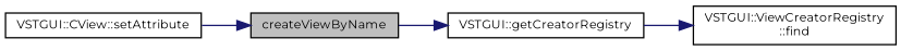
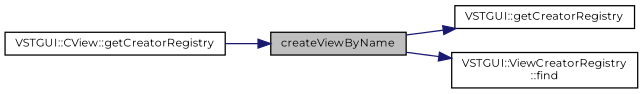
  digraph {
    fontname=Montserrat
    rankdir=LR
    node [color=black fontname=Montserrat fontsize=9 shape=record]
    edge [color=midnightblue fontname=Montserrat fontsize=9 labelfontname=Arial labelfontsize=9 style=solid]
    n1 [fillcolor=grey75 fontcolor=black height=0.2 label=createViewByName style=filled width=0.4]
    n2 [height=0.2 label="VSTGUI::getCreatorRegistry" width=0.4]
    n3 [height=0.2 label="VSTGUI::ViewCreatorRegistry\l::find" width=0.4]
-   n4 [height=0.2 label="VSTGUI::CView::setAttribute" width=0.4]
+   n4 [height=0.2 label="VSTGUI::CView::getCreatorRegistry" width=0.4]
    n1 -> n2
-   n2 -> n3
+   n1 -> n3
    n4 -> n1
  }
